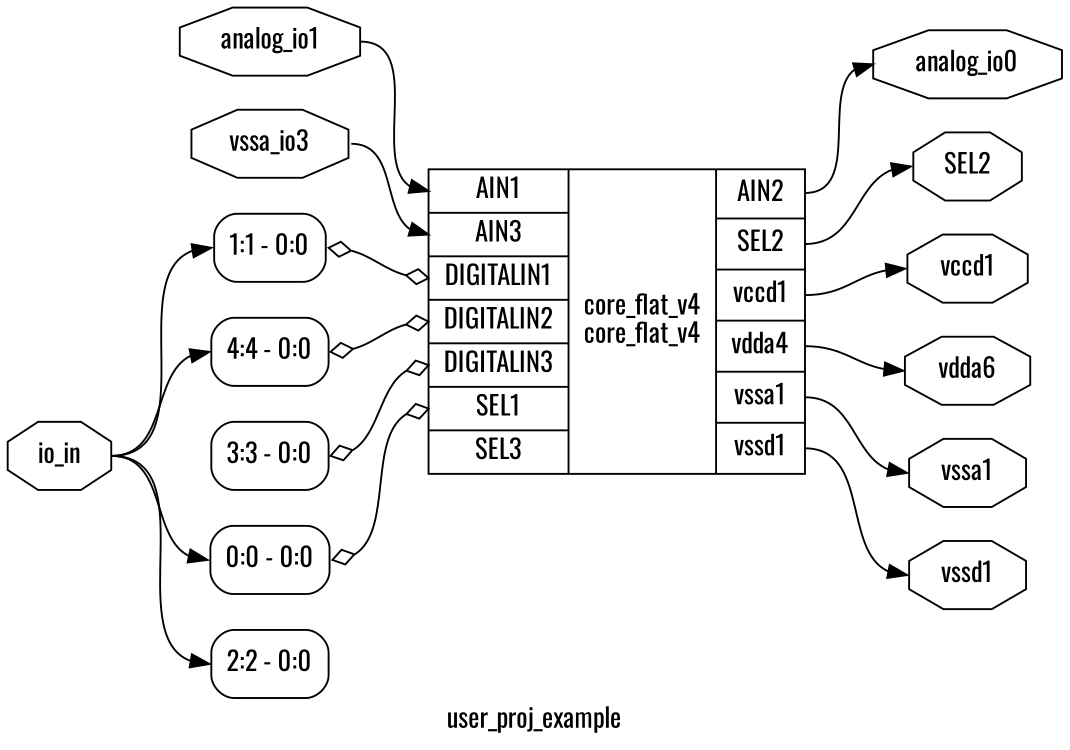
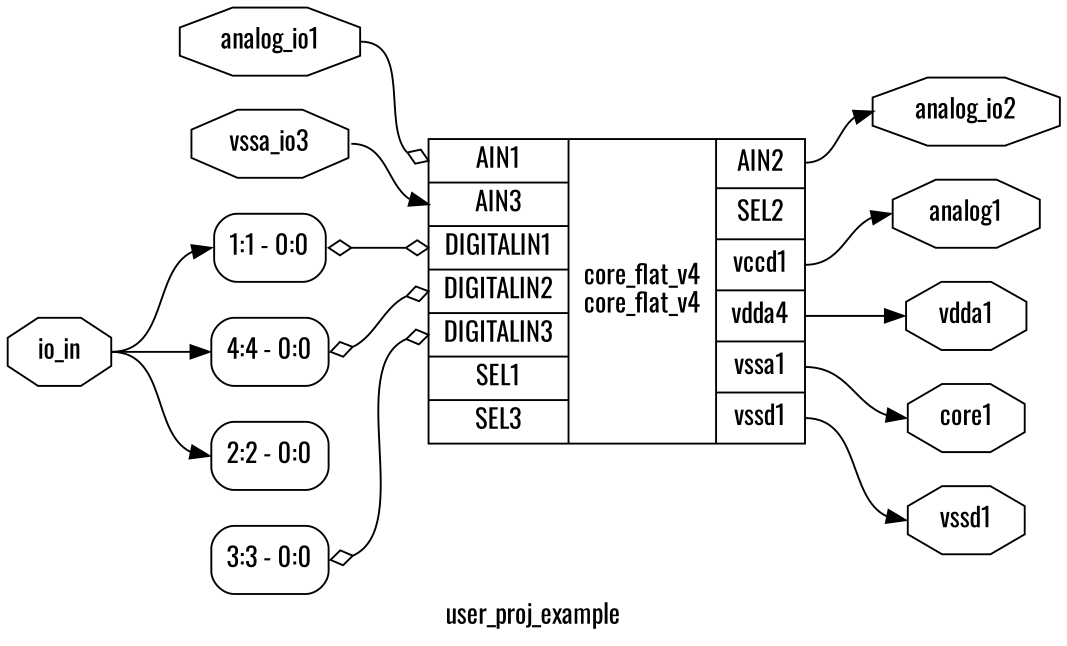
  digraph {
    fontname=Oswald
    label=user_proj_example
    rankdir=LR
    remincross=true
    node [color=black fontcolor=black fontname=Oswald shape=octagon]
    edge [color=black fontcolor=black fontname=Oswald headport=w tailport=e]
-   n1 [label=SEL2]
    n2 [label=analog_io1]
    n3 [label="{{<p10> AIN1|<p11> AIN3|<p12> DIGITALIN1|<p13> DIGITALIN2|<p14> DIGITALIN3|<p15> SEL1|<p16> SEL3}|core_flat_v4\ncore_flat_v4|{<p17> AIN2|<p1> SEL2|<p6> vccd1|<p7> vdda4|<p8> vssa1|<p9> vssd1}}" shape=record color="" fontcolor=""]
-   n4 [label=analog_io0]
-   n5 [label=vccd1]
-   n6 [label=vdda6]
-   n7 [label=vssa1]
+   n4 [label=analog_io2]
+   n5 [label=analog1]
+   n6 [label=vdda1]
+   n7 [label=core1]
    n8 [label=vssd1]
    n9 [label=vssa_io3]
    n10 [label=io_in]
    n11 [label="<s0> 1:1 - 0:0 " shape=record style=rounded]
    n12 [label="<s0> 4:4 - 0:0 " shape=record style=rounded]
-   n13 [label="<s0> 0:0 - 0:0 " shape=record style=rounded]
    n14 [label="<s0> 2:2 - 0:0 " shape=record style=rounded]
    n15 [label="<s0> 3:3 - 0:0 " shape=record style=rounded]
-   n2 -> n3 [headport="p10:w"]
-   n3 -> n1 [tailport="p1:e"]
+   n2 -> n3 [headport="p10:w" arrowhead=odiamond]
    n3 -> n4 [tailport="p17:e"]
    n3 -> n5 [tailport="p6:e"]
    n3 -> n6 [tailport="p7:e"]
    n3 -> n7 [tailport="p8:e"]
    n3 -> n8 [tailport="p9:e"]
    n9 -> n3 [headport="p11:w"]
    n10 -> n11 [headport="s0:w"]
    n10 -> n12 [headport="s0:w"]
-   n10 -> n13 [headport="s0:w"]
    n10 -> n14 [headport="s0:w"]
    n11 -> n3 [arrowhead=odiamond arrowtail=odiamond dir=both headport="p12:w"]
    n12 -> n3 [arrowhead=odiamond arrowtail=odiamond dir=both headport="p13:w"]
-   n13 -> n3 [arrowhead=odiamond arrowtail=odiamond dir=both headport="p15:w"]
    n15 -> n3 [arrowhead=odiamond arrowtail=odiamond dir=both headport="p14:w"]
  }
